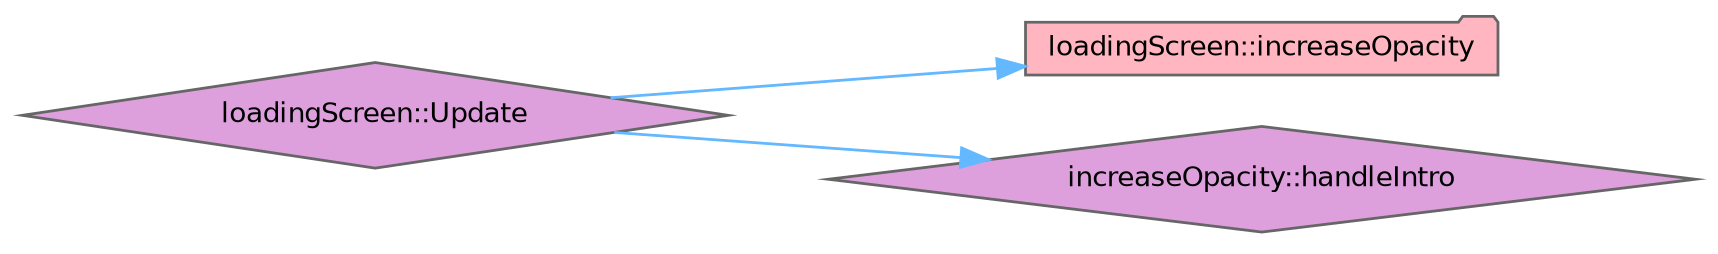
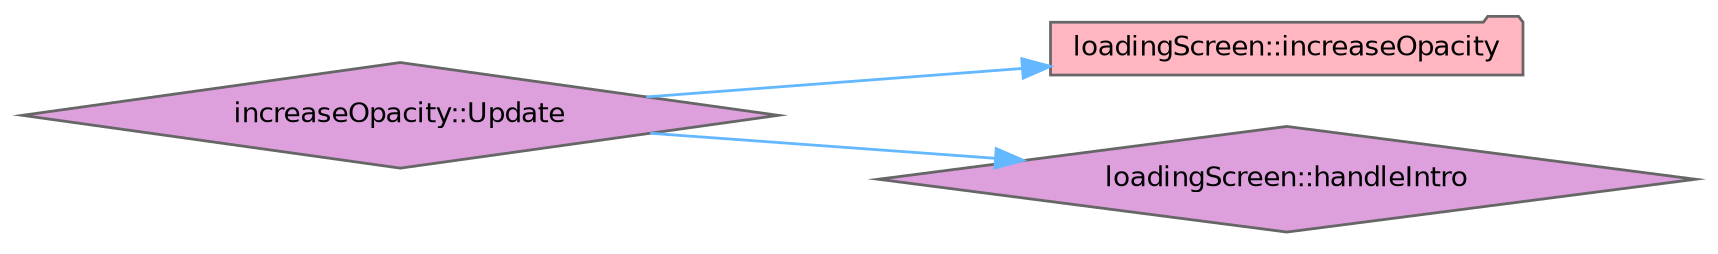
  digraph {
    rankdir=RL
    node [color=grey40 fillcolor=plum fontname=Helvetica fontsize=10 shape=diamond style=filled]
    edge [color=steelblue1 dir=back fontname=Helvetica fontsize=10 labelfontname=Helvetica labelfontsize=10 style=solid]
    n1 [color=gray40 fillcolor=lightpink fontcolor=black height=0.2 label="loadingScreen::increaseOpacity" shape=folder width=0.4]
-   n2 [height=0.2 label="loadingScreen::Update" width=0.4]
-   n3 [height=0.2 label="increaseOpacity::handleIntro" width=0.4]
+   n2 [height=0.2 label="increaseOpacity::Update" width=0.4]
+   n3 [height=0.2 label="loadingScreen::handleIntro" width=0.4]
    n1 -> n2
    n3 -> n2
  }
